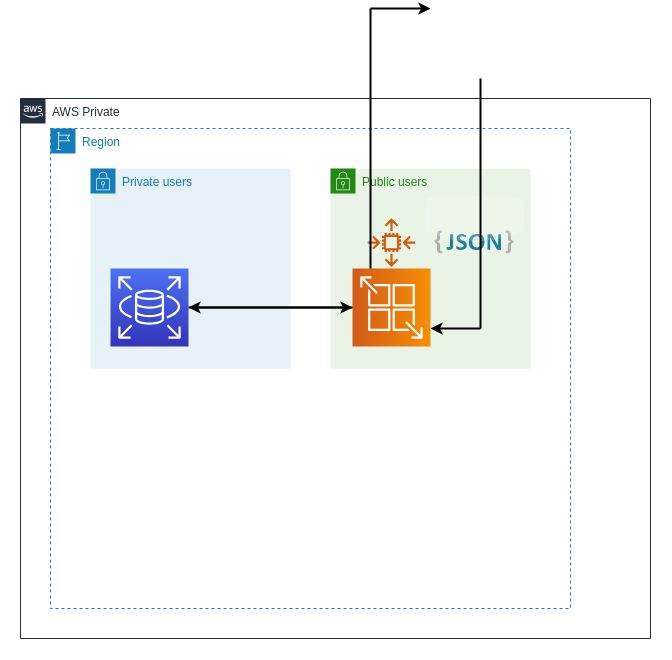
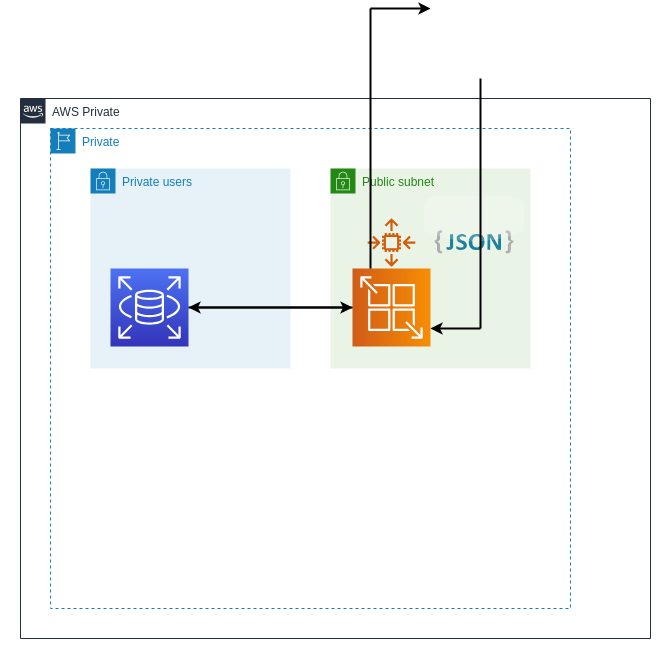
  <mxCell id="0" />
  <mxCell id="1" parent="0" />
- <mxCell id="2" value="Region" style="points=[[0,0],[0.25,0],[0.5,0],[0.75,0],[1,0],[1,0.25],[1,0.5],[1,0.75],[1,1],[0.75,1],[0.5,1],[0.25,1],[0,1],[0,0.75],[0,0.5],[0,0.25]];outlineConnect=0;gradientColor=none;html=1;whiteSpace=wrap;fontSize=12;fontStyle=0;container=1;pointerEvents=0;collapsible=0;recursiveResize=0;shape=mxgraph.aws4.group;grIcon=mxgraph.aws4.group_region;strokeColor=#147EBA;fillColor=none;verticalAlign=top;align=left;spacingLeft=30;fontColor=#147EBA;dashed=1;" vertex="1" parent="1"><mxGeometry x="50" y="50" width="520" height="480" as="geometry" /></mxCell>
+ <mxCell id="2" value="Private" style="points=[[0,0],[0.25,0],[0.5,0],[0.75,0],[1,0],[1,0.25],[1,0.5],[1,0.75],[1,1],[0.75,1],[0.5,1],[0.25,1],[0,1],[0,0.75],[0,0.5],[0,0.25]];outlineConnect=0;gradientColor=none;html=1;whiteSpace=wrap;fontSize=12;fontStyle=0;container=1;pointerEvents=0;collapsible=0;recursiveResize=0;shape=mxgraph.aws4.group;grIcon=mxgraph.aws4.group_region;strokeColor=#147EBA;fillColor=none;verticalAlign=top;align=left;spacingLeft=30;fontColor=#147EBA;dashed=1;" vertex="1" parent="1"><mxGeometry x="50" y="50" width="520" height="480" as="geometry" /></mxCell>
  <mxCell id="3" value="AWS Private" style="points=[[0,0],[0.25,0],[0.5,0],[0.75,0],[1,0],[1,0.25],[1,0.5],[1,0.75],[1,1],[0.75,1],[0.5,1],[0.25,1],[0,1],[0,0.75],[0,0.5],[0,0.25]];outlineConnect=0;gradientColor=none;html=1;whiteSpace=wrap;fontSize=12;fontStyle=0;container=1;pointerEvents=0;collapsible=0;recursiveResize=0;shape=mxgraph.aws4.group;grIcon=mxgraph.aws4.group_aws_cloud_alt;strokeColor=#232F3E;fillColor=none;verticalAlign=top;align=left;spacingLeft=30;fontColor=#232F3E;dashed=0;" vertex="1" parent="1"><mxGeometry x="20" y="20" width="630" height="540" as="geometry" /></mxCell>
  <mxCell id="4" value="Private users" style="points=[[0,0],[0.25,0],[0.5,0],[0.75,0],[1,0],[1,0.25],[1,0.5],[1,0.75],[1,1],[0.75,1],[0.5,1],[0.25,1],[0,1],[0,0.75],[0,0.5],[0,0.25]];outlineConnect=0;gradientColor=none;html=1;whiteSpace=wrap;fontSize=12;fontStyle=0;container=1;pointerEvents=0;collapsible=0;recursiveResize=0;shape=mxgraph.aws4.group;grIcon=mxgraph.aws4.group_security_group;grStroke=0;strokeColor=#147EBA;fillColor=#E6F2F8;verticalAlign=top;align=left;spacingLeft=30;fontColor=#147EBA;dashed=0;" vertex="1" parent="3"><mxGeometry x="70" y="70" width="200" height="200" as="geometry" /></mxCell>
  <mxCell id="5" value="" style="sketch=0;points=[[0,0,0],[0.25,0,0],[0.5,0,0],[0.75,0,0],[1,0,0],[0,1,0],[0.25,1,0],[0.5,1,0],[0.75,1,0],[1,1,0],[0,0.25,0],[0,0.5,0],[0,0.75,0],[1,0.25,0],[1,0.5,0],[1,0.75,0]];outlineConnect=0;fontColor=#232F3E;gradientColor=#4D72F3;gradientDirection=north;fillColor=#3334B9;strokeColor=#ffffff;dashed=0;verticalLabelPosition=bottom;verticalAlign=top;align=center;html=1;fontSize=12;fontStyle=0;aspect=fixed;shape=mxgraph.aws4.resourceIcon;resIcon=mxgraph.aws4.rds;" vertex="1" parent="4"><mxGeometry x="20" y="100" width="78" height="78" as="geometry" /></mxCell>
- <mxCell id="6" value="Public users" style="points=[[0,0],[0.25,0],[0.5,0],[0.75,0],[1,0],[1,0.25],[1,0.5],[1,0.75],[1,1],[0.75,1],[0.5,1],[0.25,1],[0,1],[0,0.75],[0,0.5],[0,0.25]];outlineConnect=0;gradientColor=none;html=1;whiteSpace=wrap;fontSize=12;fontStyle=0;container=1;pointerEvents=0;collapsible=0;recursiveResize=0;shape=mxgraph.aws4.group;grIcon=mxgraph.aws4.group_security_group;grStroke=0;strokeColor=#248814;fillColor=#E9F3E6;verticalAlign=top;align=left;spacingLeft=30;fontColor=#248814;dashed=0;" vertex="1" parent="3"><mxGeometry x="310" y="70" width="200" height="200" as="geometry" /></mxCell>
+ <mxCell id="6" value="Public subnet" style="points=[[0,0],[0.25,0],[0.5,0],[0.75,0],[1,0],[1,0.25],[1,0.5],[1,0.75],[1,1],[0.75,1],[0.5,1],[0.25,1],[0,1],[0,0.75],[0,0.5],[0,0.25]];outlineConnect=0;gradientColor=none;html=1;whiteSpace=wrap;fontSize=12;fontStyle=0;container=1;pointerEvents=0;collapsible=0;recursiveResize=0;shape=mxgraph.aws4.group;grIcon=mxgraph.aws4.group_security_group;grStroke=0;strokeColor=#248814;fillColor=#E9F3E6;verticalAlign=top;align=left;spacingLeft=30;fontColor=#248814;dashed=0;" vertex="1" parent="3"><mxGeometry x="310" y="70" width="200" height="200" as="geometry" /></mxCell>
  <mxCell id="7" value="" style="sketch=0;points=[[0,0,0],[0.25,0,0],[0.5,0,0],[0.75,0,0],[1,0,0],[0,1,0],[0.25,1,0],[0.5,1,0],[0.75,1,0],[1,1,0],[0,0.25,0],[0,0.5,0],[0,0.75,0],[1,0.25,0],[1,0.5,0],[1,0.75,0]];outlineConnect=0;fontColor=#232F3E;gradientColor=#F78E04;gradientDirection=north;fillColor=#D05C17;strokeColor=#ffffff;dashed=0;verticalLabelPosition=bottom;verticalAlign=top;align=center;html=1;fontSize=12;fontStyle=0;aspect=fixed;shape=mxgraph.aws4.resourceIcon;resIcon=mxgraph.aws4.app_runner;direction=south;" vertex="1" parent="6"><mxGeometry x="22" y="100" width="78" height="78" as="geometry" /></mxCell>
  <mxCell id="8" value="" style="sketch=0;outlineConnect=0;fontColor=#232F3E;gradientColor=none;fillColor=#D45B07;strokeColor=none;dashed=0;verticalLabelPosition=bottom;verticalAlign=top;align=center;html=1;fontSize=12;fontStyle=0;aspect=fixed;pointerEvents=1;shape=mxgraph.aws4.auto_scaling2;" vertex="1" parent="6"><mxGeometry x="37" y="50" width="48" height="48" as="geometry" /></mxCell>
  <mxCell id="9" value="" style="dashed=0;outlineConnect=0;html=1;align=center;labelPosition=center;verticalLabelPosition=bottom;verticalAlign=top;shape=mxgraph.webicons.json_2;gradientColor=#DFDEDE;strokeColor=#97D077;fillColor=none;" vertex="1" parent="6"><mxGeometry x="94" y="27.8" width="100" height="92.4" as="geometry" /></mxCell>
  <mxCell id="10" value="" style="endArrow=none;html=1;rounded=0;strokeWidth=2;" edge="1" parent="6"><mxGeometry width="50" height="50" relative="1" as="geometry"><mxPoint x="150" y="160" as="sourcePoint" /><mxPoint x="150" y="-90" as="targetPoint" /></mxGeometry></mxCell>
  <mxCell id="11" value="" style="endArrow=classic;html=1;rounded=0;strokeWidth=2;" edge="1" parent="6"><mxGeometry width="50" height="50" relative="1" as="geometry"><mxPoint x="150" y="160" as="sourcePoint" /><mxPoint x="100" y="160" as="targetPoint" /></mxGeometry></mxCell>
  <mxCell id="12" style="edgeStyle=none;rounded=0;orthogonalLoop=1;jettySize=auto;html=1;exitX=1;exitY=0.5;exitDx=0;exitDy=0;exitPerimeter=0;strokeWidth=2;" edge="1" parent="3" source="5" target="7"><mxGeometry relative="1" as="geometry" /></mxCell>
  <mxCell id="13" style="edgeStyle=none;rounded=0;orthogonalLoop=1;jettySize=auto;html=1;strokeWidth=2;" edge="1" parent="3" source="7" target="5"><mxGeometry relative="1" as="geometry" /></mxCell>
  <mxCell id="14" value="" style="endArrow=none;html=1;rounded=0;strokeWidth=2;" edge="1" parent="3"><mxGeometry width="50" height="50" relative="1" as="geometry"><mxPoint x="350" y="170" as="sourcePoint" /><mxPoint x="350" y="-90" as="targetPoint" /></mxGeometry></mxCell>
  <mxCell id="15" value="" style="endArrow=classic;html=1;rounded=0;strokeWidth=2;" edge="1" parent="3"><mxGeometry width="50" height="50" relative="1" as="geometry"><mxPoint x="350" y="-90" as="sourcePoint" /><mxPoint x="410" y="-90" as="targetPoint" /></mxGeometry></mxCell>
